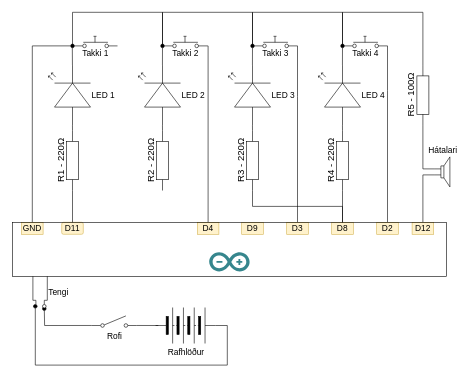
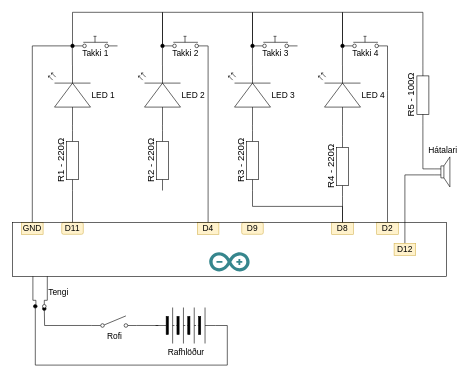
  <mxCell id="0" />
  <mxCell id="1" parent="0" />
  <mxCell id="2" value="" style="dashed=0;outlineConnect=0;html=1;align=center;labelPosition=center;verticalLabelPosition=bottom;verticalAlign=top;shape=mxgraph.weblogos.arduino;fillColor=#36868D;strokeColor=none" parent="1" vertex="1"><mxGeometry x="347.8" y="420" width="67.4" height="32" as="geometry" /></mxCell>
  <mxCell id="3" value="&lt;font style=&quot;font-size: 14px&quot;&gt;Takki 1&lt;/font&gt;" style="pointerEvents=1;verticalLabelPosition=bottom;shadow=0;dashed=0;align=center;html=1;verticalAlign=middle;shape=mxgraph.electrical.electro-mechanical.push_switch_no;labelPosition=center;" parent="1" vertex="1"><mxGeometry x="120" y="60" width="75" height="19" as="geometry" /></mxCell>
  <mxCell id="4" style="edgeStyle=orthogonalEdgeStyle;rounded=0;orthogonalLoop=1;jettySize=auto;html=1;exitX=0;exitY=0.84;exitDx=0;exitDy=0;exitPerimeter=0;entryX=0;entryY=0.84;entryDx=0;entryDy=0;entryPerimeter=0;endArrow=none;endFill=0;" parent="1" edge="1"><mxGeometry relative="1" as="geometry"><mxPoint x="270" y="75.96" as="sourcePoint" /><mxPoint x="120" y="75.96" as="targetPoint" /><Array as="points"><mxPoint x="270" y="20" /><mxPoint x="120" y="20" /></Array></mxGeometry></mxCell>
  <mxCell id="5" style="edgeStyle=orthogonalEdgeStyle;rounded=0;orthogonalLoop=1;jettySize=auto;html=1;exitX=1;exitY=0.84;exitDx=0;exitDy=0;exitPerimeter=0;entryX=0.5;entryY=0;entryDx=0;entryDy=0;endArrow=none;endFill=0;" parent="1" source="6" target="15" edge="1"><mxGeometry relative="1" as="geometry"><Array as="points"><mxPoint x="346" y="76" /></Array></mxGeometry></mxCell>
  <mxCell id="6" value="&lt;span style=&quot;font-size: 14px&quot;&gt;Takki 2&lt;/span&gt;" style="pointerEvents=1;verticalLabelPosition=bottom;shadow=0;dashed=0;align=center;html=1;verticalAlign=middle;shape=mxgraph.electrical.electro-mechanical.push_switch_no;labelPosition=center;" parent="1" vertex="1"><mxGeometry x="270" y="60" width="75" height="19" as="geometry" /></mxCell>
  <mxCell id="7" style="edgeStyle=orthogonalEdgeStyle;rounded=0;orthogonalLoop=1;jettySize=auto;html=1;exitX=0;exitY=0.84;exitDx=0;exitDy=0;exitPerimeter=0;entryX=0;entryY=0.84;entryDx=0;entryDy=0;entryPerimeter=0;endArrow=none;endFill=0;" parent="1" source="9" target="6" edge="1"><mxGeometry relative="1" as="geometry"><Array as="points"><mxPoint x="420" y="20" /><mxPoint x="270" y="20" /></Array></mxGeometry></mxCell>
- <mxCell id="8" style="edgeStyle=orthogonalEdgeStyle;rounded=0;orthogonalLoop=1;jettySize=auto;html=1;exitX=1;exitY=0.84;exitDx=0;exitDy=0;exitPerimeter=0;entryX=0.5;entryY=0;entryDx=0;entryDy=0;endArrow=none;endFill=0;" parent="1" source="9" target="17" edge="1"><mxGeometry relative="1" as="geometry"><Array as="points"><mxPoint x="495" y="160" /><mxPoint x="495" y="160" /></Array></mxGeometry></mxCell>
  <mxCell id="9" value="&lt;span style=&quot;font-size: 14px&quot;&gt;Takki 3&lt;/span&gt;" style="pointerEvents=1;verticalLabelPosition=bottom;shadow=0;dashed=0;align=center;html=1;verticalAlign=middle;shape=mxgraph.electrical.electro-mechanical.push_switch_no;labelPosition=center;" parent="1" vertex="1"><mxGeometry x="420" y="60" width="75" height="19" as="geometry" /></mxCell>
  <mxCell id="10" style="edgeStyle=orthogonalEdgeStyle;rounded=0;orthogonalLoop=1;jettySize=auto;html=1;exitX=0;exitY=0.84;exitDx=0;exitDy=0;exitPerimeter=0;entryX=0;entryY=0.84;entryDx=0;entryDy=0;entryPerimeter=0;endArrow=none;endFill=0;" parent="1" source="11" target="9" edge="1"><mxGeometry relative="1" as="geometry"><Array as="points"><mxPoint x="570" y="20" /><mxPoint x="420" y="20" /></Array></mxGeometry></mxCell>
  <mxCell id="11" value="&lt;span style=&quot;font-size: 14px&quot;&gt;Takki 4&lt;/span&gt;" style="pointerEvents=1;verticalLabelPosition=bottom;shadow=0;dashed=0;align=center;html=1;verticalAlign=middle;shape=mxgraph.electrical.electro-mechanical.push_switch_no;labelPosition=center;" parent="1" vertex="1"><mxGeometry x="570" y="60" width="75" height="19" as="geometry" /></mxCell>
  <mxCell id="12" style="edgeStyle=orthogonalEdgeStyle;rounded=0;orthogonalLoop=1;jettySize=auto;html=1;exitX=0.5;exitY=0;exitDx=0;exitDy=0;entryX=0;entryY=0.84;entryDx=0;entryDy=0;entryPerimeter=0;endArrow=oval;endFill=1;" parent="1" source="13" target="3" edge="1"><mxGeometry relative="1" as="geometry" /></mxCell>
  <mxCell id="13" value="&lt;font style=&quot;font-size: 14px&quot;&gt;GND&lt;/font&gt;" style="rounded=0;whiteSpace=wrap;html=1;fillColor=#fff2cc;strokeColor=#d6b656;" parent="1" vertex="1"><mxGeometry x="35" y="370" width="36" height="20" as="geometry" /></mxCell>
  <mxCell id="14" value="&lt;font style=&quot;font-size: 14px&quot;&gt;D11&lt;/font&gt;" style="whiteSpace=wrap;html=1;fillColor=#fff2cc;strokeColor=#d6b656;rounded=1;" parent="1" vertex="1"><mxGeometry x="102" y="370" width="36" height="20" as="geometry" /></mxCell>
  <mxCell id="15" value="&lt;font style=&quot;font-size: 14px&quot;&gt;D4&lt;/font&gt;" style="rounded=0;whiteSpace=wrap;html=1;fillColor=#fff2cc;strokeColor=#d6b656;" parent="1" vertex="1"><mxGeometry x="328" y="370" width="36" height="20" as="geometry" /></mxCell>
- <mxCell id="16" value="&lt;font style=&quot;font-size: 14px&quot;&gt;D9&lt;/font&gt;" style="rounded=0;whiteSpace=wrap;html=1;fillColor=#fff2cc;strokeColor=#d6b656;" parent="1" vertex="1"><mxGeometry x="402" y="370" width="36" height="20" as="geometry" /></mxCell>
- <mxCell id="17" value="&lt;font style=&quot;font-size: 14px&quot;&gt;D3&lt;/font&gt;" style="rounded=0;whiteSpace=wrap;html=1;fillColor=#fff2cc;strokeColor=#d6b656;" parent="1" vertex="1"><mxGeometry x="477" y="370" width="36" height="20" as="geometry" /></mxCell>
+ <mxCell id="16" value="&lt;font style=&quot;font-size: 14px&quot;&gt;D9&lt;/font&gt;" style="whiteSpace=wrap;html=1;fillColor=#fff2cc;strokeColor=#d6b656;rounded=1;" parent="1" vertex="1"><mxGeometry x="402" y="370" width="36" height="20" as="geometry" /></mxCell>
  <mxCell id="18" value="&lt;font style=&quot;font-size: 14px&quot;&gt;D8&lt;/font&gt;" style="rounded=0;whiteSpace=wrap;html=1;fillColor=#fff2cc;strokeColor=#d6b656;" parent="1" vertex="1"><mxGeometry x="552" y="370" width="36" height="20" as="geometry" /></mxCell>
  <mxCell id="19" style="edgeStyle=orthogonalEdgeStyle;rounded=0;orthogonalLoop=1;jettySize=auto;html=1;exitX=0.5;exitY=0;exitDx=0;exitDy=0;entryX=1;entryY=0.84;entryDx=0;entryDy=0;entryPerimeter=0;endArrow=none;endFill=0;fontSize=14;" parent="1" source="20" target="11" edge="1"><mxGeometry relative="1" as="geometry"><Array as="points"><mxPoint x="645" y="150" /><mxPoint x="645" y="150" /></Array></mxGeometry></mxCell>
  <mxCell id="20" value="&lt;font style=&quot;font-size: 14px&quot;&gt;D2&lt;/font&gt;" style="rounded=0;whiteSpace=wrap;html=1;fillColor=#fff2cc;strokeColor=#d6b656;" parent="1" vertex="1"><mxGeometry x="627" y="370" width="36" height="20" as="geometry" /></mxCell>
  <mxCell id="21" style="edgeStyle=orthogonalEdgeStyle;rounded=0;orthogonalLoop=1;jettySize=auto;html=1;exitX=0;exitY=0.6;exitDx=0;exitDy=0;exitPerimeter=0;entryX=0.5;entryY=0;entryDx=0;entryDy=0;endArrow=none;endFill=0;" parent="1" source="23" target="24" edge="1"><mxGeometry relative="1" as="geometry" /></mxCell>
  <mxCell id="22" style="edgeStyle=orthogonalEdgeStyle;rounded=0;orthogonalLoop=1;jettySize=auto;html=1;exitX=0;exitY=0.4;exitDx=0;exitDy=0;exitPerimeter=0;entryX=1;entryY=0.5;entryDx=0;entryDy=0;entryPerimeter=0;endArrow=none;endFill=0;" edge="1" parent="1" source="23" target="52"><mxGeometry relative="1" as="geometry" /></mxCell>
  <mxCell id="23" value="&lt;font style=&quot;font-size: 14px&quot;&gt;Hátalari&lt;/font&gt;" style="pointerEvents=1;verticalLabelPosition=top;shadow=0;dashed=0;align=center;html=1;verticalAlign=bottom;shape=mxgraph.electrical.electro-mechanical.loudspeaker;direction=east;labelPosition=center;" parent="1" vertex="1"><mxGeometry x="724" y="261" width="25" height="50" as="geometry" /></mxCell>
- <mxCell id="24" value="&lt;font style=&quot;font-size: 14px&quot;&gt;D12&lt;/font&gt;" style="rounded=0;whiteSpace=wrap;html=1;fillColor=#fff2cc;strokeColor=#d6b656;" parent="1" vertex="1"><mxGeometry x="686" y="370" width="36" height="20" as="geometry" /></mxCell>
+ <mxCell id="24" value="&lt;font style=&quot;font-size: 14px&quot;&gt;D12&lt;/font&gt;" style="rounded=0;whiteSpace=wrap;html=1;fillColor=#fff2cc;strokeColor=#d6b656;" parent="1" vertex="1"><mxGeometry x="656" y="405" width="36" height="20" as="geometry" /></mxCell>
  <mxCell id="25" style="edgeStyle=orthogonalEdgeStyle;rounded=0;orthogonalLoop=1;jettySize=auto;html=1;exitX=1;exitY=0.57;exitDx=0;exitDy=0;exitPerimeter=0;entryX=-0.004;entryY=0.978;entryDx=0;entryDy=0;entryPerimeter=0;endArrow=none;endFill=0;" parent="1" target="3" edge="1"><mxGeometry relative="1" as="geometry"><mxPoint x="119.9" y="108" as="sourcePoint" /></mxGeometry></mxCell>
  <mxCell id="26" value="&lt;font style=&quot;font-size: 14px&quot;&gt;LED 1&lt;/font&gt;" style="verticalLabelPosition=middle;shadow=0;dashed=0;align=left;html=1;verticalAlign=middle;shape=mxgraph.electrical.opto_electronics.led_2;pointerEvents=1;direction=north;labelPosition=right;aspect=fixed;" parent="1" vertex="1"><mxGeometry x="80" y="108" width="70" height="100" as="geometry" /></mxCell>
  <mxCell id="27" style="edgeStyle=orthogonalEdgeStyle;rounded=0;orthogonalLoop=1;jettySize=auto;html=1;exitX=0;exitY=0.5;exitDx=0;exitDy=0;exitPerimeter=0;entryX=0;entryY=0.57;entryDx=0;entryDy=0;entryPerimeter=0;endArrow=none;endFill=0;" parent="1" source="29" target="26" edge="1"><mxGeometry x="80" y="189" as="geometry" /></mxCell>
  <mxCell id="28" style="edgeStyle=orthogonalEdgeStyle;rounded=0;orthogonalLoop=1;jettySize=auto;html=1;exitX=1;exitY=0.5;exitDx=0;exitDy=0;exitPerimeter=0;endArrow=none;endFill=0;" parent="1" source="29" target="14" edge="1"><mxGeometry relative="1" as="geometry" /></mxCell>
  <mxCell id="29" value="&lt;font style=&quot;font-size: 16px;&quot;&gt;R1 - 220Ω&lt;/font&gt;" style="pointerEvents=1;verticalLabelPosition=middle;shadow=0;dashed=0;align=center;html=1;verticalAlign=middle;shape=mxgraph.electrical.resistors.resistor_1;direction=south;labelPosition=left;horizontal=0;fontSize=16;" parent="1" vertex="1"><mxGeometry x="110" y="217" width="20" height="100" as="geometry" /></mxCell>
  <mxCell id="30" style="edgeStyle=orthogonalEdgeStyle;rounded=0;orthogonalLoop=1;jettySize=auto;html=1;exitX=1;exitY=0.5;exitDx=0;exitDy=0;exitPerimeter=0;entryX=0.5;entryY=0;entryDx=0;entryDy=0;endArrow=none;endFill=0;" parent="1" source="43" target="18" edge="1"><mxGeometry relative="1" as="geometry" /></mxCell>
  <mxCell id="31" style="edgeStyle=orthogonalEdgeStyle;rounded=0;orthogonalLoop=1;jettySize=auto;html=1;exitX=1;exitY=0.5;exitDx=0;exitDy=0;exitPerimeter=0;endArrow=none;endFill=0;" parent="1" source="39" target="18" edge="1"><mxGeometry relative="1" as="geometry" /></mxCell>
  <mxCell id="32" style="edgeStyle=orthogonalEdgeStyle;rounded=0;orthogonalLoop=1;jettySize=auto;html=1;exitX=1;exitY=0.57;exitDx=0;exitDy=0;exitPerimeter=0;entryX=0;entryY=0.84;entryDx=0;entryDy=0;entryPerimeter=0;endArrow=oval;endFill=1;" parent="1" source="33" target="6" edge="1"><mxGeometry relative="1" as="geometry" /></mxCell>
  <mxCell id="33" value="&lt;font style=&quot;font-size: 14px&quot;&gt;LED 2&lt;/font&gt;" style="verticalLabelPosition=middle;shadow=0;dashed=0;align=left;html=1;verticalAlign=middle;shape=mxgraph.electrical.opto_electronics.led_2;pointerEvents=1;direction=north;labelPosition=right;aspect=fixed;" parent="1" vertex="1"><mxGeometry x="230" y="108" width="70" height="100" as="geometry" /></mxCell>
  <mxCell id="34" style="edgeStyle=orthogonalEdgeStyle;rounded=0;orthogonalLoop=1;jettySize=auto;html=1;exitX=0;exitY=0.5;exitDx=0;exitDy=0;exitPerimeter=0;entryX=0;entryY=0.57;entryDx=0;entryDy=0;entryPerimeter=0;endArrow=none;endFill=0;" parent="1" source="35" target="33" edge="1"><mxGeometry x="230" y="189" as="geometry" /></mxCell>
  <mxCell id="35" value="&lt;font style=&quot;font-size: 16px;&quot;&gt;R2 - 220Ω&lt;/font&gt;" style="pointerEvents=1;verticalLabelPosition=middle;shadow=0;dashed=0;align=center;html=1;verticalAlign=middle;shape=mxgraph.electrical.resistors.resistor_1;direction=south;labelPosition=left;horizontal=0;fontSize=16;" parent="1" vertex="1"><mxGeometry x="260" y="217" width="20" height="100" as="geometry" /></mxCell>
  <mxCell id="36" style="edgeStyle=orthogonalEdgeStyle;rounded=0;orthogonalLoop=1;jettySize=auto;html=1;exitX=1;exitY=0.57;exitDx=0;exitDy=0;exitPerimeter=0;entryX=0;entryY=0.84;entryDx=0;entryDy=0;entryPerimeter=0;endArrow=oval;endFill=1;" parent="1" source="37" target="9" edge="1"><mxGeometry relative="1" as="geometry" /></mxCell>
  <mxCell id="37" value="&lt;font style=&quot;font-size: 14px&quot;&gt;LED 3&lt;/font&gt;" style="verticalLabelPosition=middle;shadow=0;dashed=0;align=left;html=1;verticalAlign=middle;shape=mxgraph.electrical.opto_electronics.led_2;pointerEvents=1;direction=north;labelPosition=right;aspect=fixed;" parent="1" vertex="1"><mxGeometry x="380" y="108" width="70" height="100" as="geometry" /></mxCell>
  <mxCell id="38" style="edgeStyle=orthogonalEdgeStyle;rounded=0;orthogonalLoop=1;jettySize=auto;html=1;exitX=0;exitY=0.5;exitDx=0;exitDy=0;exitPerimeter=0;entryX=0;entryY=0.57;entryDx=0;entryDy=0;entryPerimeter=0;endArrow=none;endFill=0;" parent="1" source="39" target="37" edge="1"><mxGeometry x="380" y="189" as="geometry" /></mxCell>
  <mxCell id="39" value="&lt;font style=&quot;font-size: 16px;&quot;&gt;R3 - 220Ω&lt;/font&gt;" style="pointerEvents=1;verticalLabelPosition=middle;shadow=0;dashed=0;align=center;html=1;verticalAlign=middle;shape=mxgraph.electrical.resistors.resistor_1;direction=south;labelPosition=left;horizontal=0;fontSize=16;" parent="1" vertex="1"><mxGeometry x="410" y="217" width="20" height="100" as="geometry" /></mxCell>
  <mxCell id="40" style="edgeStyle=orthogonalEdgeStyle;rounded=0;orthogonalLoop=1;jettySize=auto;html=1;exitX=1;exitY=0.57;exitDx=0;exitDy=0;exitPerimeter=0;entryX=0;entryY=0.84;entryDx=0;entryDy=0;entryPerimeter=0;endArrow=oval;endFill=1;" parent="1" source="41" target="11" edge="1"><mxGeometry relative="1" as="geometry" /></mxCell>
  <mxCell id="41" value="&lt;font style=&quot;font-size: 14px&quot;&gt;LED 4&lt;/font&gt;" style="verticalLabelPosition=middle;shadow=0;dashed=0;align=left;html=1;verticalAlign=middle;shape=mxgraph.electrical.opto_electronics.led_2;pointerEvents=1;direction=north;labelPosition=right;aspect=fixed;" parent="1" vertex="1"><mxGeometry x="530" y="108" width="70" height="100" as="geometry" /></mxCell>
  <mxCell id="42" style="edgeStyle=orthogonalEdgeStyle;rounded=0;orthogonalLoop=1;jettySize=auto;html=1;exitX=0;exitY=0.5;exitDx=0;exitDy=0;exitPerimeter=0;entryX=0;entryY=0.57;entryDx=0;entryDy=0;entryPerimeter=0;endArrow=none;endFill=0;" parent="1" source="43" target="41" edge="1"><mxGeometry x="530" y="189" as="geometry" /></mxCell>
- <mxCell id="43" value="&lt;font style=&quot;font-size: 16px;&quot;&gt;R4 - 220Ω&lt;/font&gt;" style="pointerEvents=1;verticalLabelPosition=middle;shadow=0;dashed=0;align=center;html=1;verticalAlign=middle;shape=mxgraph.electrical.resistors.resistor_1;direction=south;labelPosition=left;horizontal=0;fontSize=16;" parent="1" vertex="1"><mxGeometry x="560" y="217" width="20" height="100" as="geometry" /></mxCell>
+ <mxCell id="43" value="&lt;font style=&quot;font-size: 16px;&quot;&gt;R4 - 220Ω&lt;/font&gt;" style="pointerEvents=1;verticalLabelPosition=middle;shadow=0;dashed=0;align=center;html=1;verticalAlign=middle;shape=mxgraph.electrical.resistors.resistor_1;direction=south;labelPosition=left;horizontal=0;fontSize=16;" parent="1" vertex="1"><mxGeometry x="560" y="227" width="20" height="100" as="geometry" /></mxCell>
  <mxCell id="44" style="edgeStyle=orthogonalEdgeStyle;rounded=0;orthogonalLoop=1;jettySize=auto;html=1;exitX=0;exitY=0.84;exitDx=0;exitDy=0;exitPerimeter=0;endArrow=oval;endFill=1;" parent="1" source="46" edge="1"><mxGeometry relative="1" as="geometry"><mxPoint x="156.275" y="542.435" as="sourcePoint" /><mxPoint x="73" y="514" as="targetPoint" /></mxGeometry></mxCell>
  <mxCell id="45" style="edgeStyle=orthogonalEdgeStyle;rounded=0;orthogonalLoop=1;jettySize=auto;html=1;exitX=1;exitY=0.84;exitDx=0;exitDy=0;exitPerimeter=0;entryX=0.045;entryY=0.489;entryDx=0;entryDy=0;entryPerimeter=0;endArrow=none;endFill=0;" parent="1" source="46" target="49" edge="1"><mxGeometry relative="1" as="geometry"><mxPoint x="258" y="542" as="targetPoint" /></mxGeometry></mxCell>
  <mxCell id="46" value="&lt;font style=&quot;font-size: 14px&quot;&gt;Rofi&lt;/font&gt;" style="pointerEvents=1;verticalLabelPosition=bottom;shadow=0;dashed=0;align=center;html=1;verticalAlign=top;shape=mxgraph.electrical.electro-mechanical.simple_switch;" parent="1" vertex="1"><mxGeometry x="152" y="526" width="75" height="19" as="geometry" /></mxCell>
  <mxCell id="47" style="edgeStyle=orthogonalEdgeStyle;rounded=0;orthogonalLoop=1;jettySize=auto;html=1;exitX=1;exitY=0.5;exitDx=0;exitDy=0;endArrow=oval;endFill=1;" parent="1" source="49" edge="1"><mxGeometry relative="1" as="geometry"><mxPoint x="358" y="542" as="sourcePoint" /><mxPoint x="58" y="510" as="targetPoint" /><Array as="points"><mxPoint x="378" y="542" /><mxPoint x="378" y="608" /><mxPoint x="58" y="608" /></Array></mxGeometry></mxCell>
  <mxCell id="48" value="&lt;font style=&quot;font-size: 14px&quot;&gt;Tengi&lt;/font&gt;" style="pointerEvents=1;verticalLabelPosition=middle;shadow=0;dashed=0;align=left;html=1;verticalAlign=middle;shape=mxgraph.electrical.miscellaneous.2_conductor_plug;direction=north;labelPosition=right;" parent="1" vertex="1"><mxGeometry x="54" y="460" width="24" height="53" as="geometry" /></mxCell>
  <mxCell id="49" value="&lt;font style=&quot;font-size: 14px&quot;&gt;Rafhlöður&lt;/font&gt;" style="pointerEvents=1;verticalLabelPosition=bottom;shadow=0;dashed=0;align=center;html=1;verticalAlign=top;shape=mxgraph.electrical.miscellaneous.batteryStack;" parent="1" vertex="1"><mxGeometry x="258.5" y="512" width="100" height="60" as="geometry" /></mxCell>
  <mxCell id="50" value="" style="rounded=0;whiteSpace=wrap;html=1;fillColor=none;" parent="1" vertex="1"><mxGeometry x="20" y="370" width="723" height="90" as="geometry" /></mxCell>
  <mxCell id="51" style="edgeStyle=orthogonalEdgeStyle;rounded=0;orthogonalLoop=1;jettySize=auto;html=1;exitX=0;exitY=0.5;exitDx=0;exitDy=0;exitPerimeter=0;entryX=0;entryY=0.84;entryDx=0;entryDy=0;entryPerimeter=0;endArrow=none;endFill=0;" edge="1" parent="1" source="52" target="11"><mxGeometry relative="1" as="geometry"><Array as="points"><mxPoint x="704" y="20" /><mxPoint x="570" y="20" /></Array></mxGeometry></mxCell>
  <mxCell id="52" value="&lt;font style=&quot;font-size: 16px;&quot;&gt;R5 - 100Ω&lt;/font&gt;" style="pointerEvents=1;verticalLabelPosition=middle;shadow=0;dashed=0;align=center;html=1;verticalAlign=middle;shape=mxgraph.electrical.resistors.resistor_1;direction=south;labelPosition=left;horizontal=0;fontSize=16;" vertex="1" parent="1"><mxGeometry x="694" y="108" width="20" height="100" as="geometry" /></mxCell>
